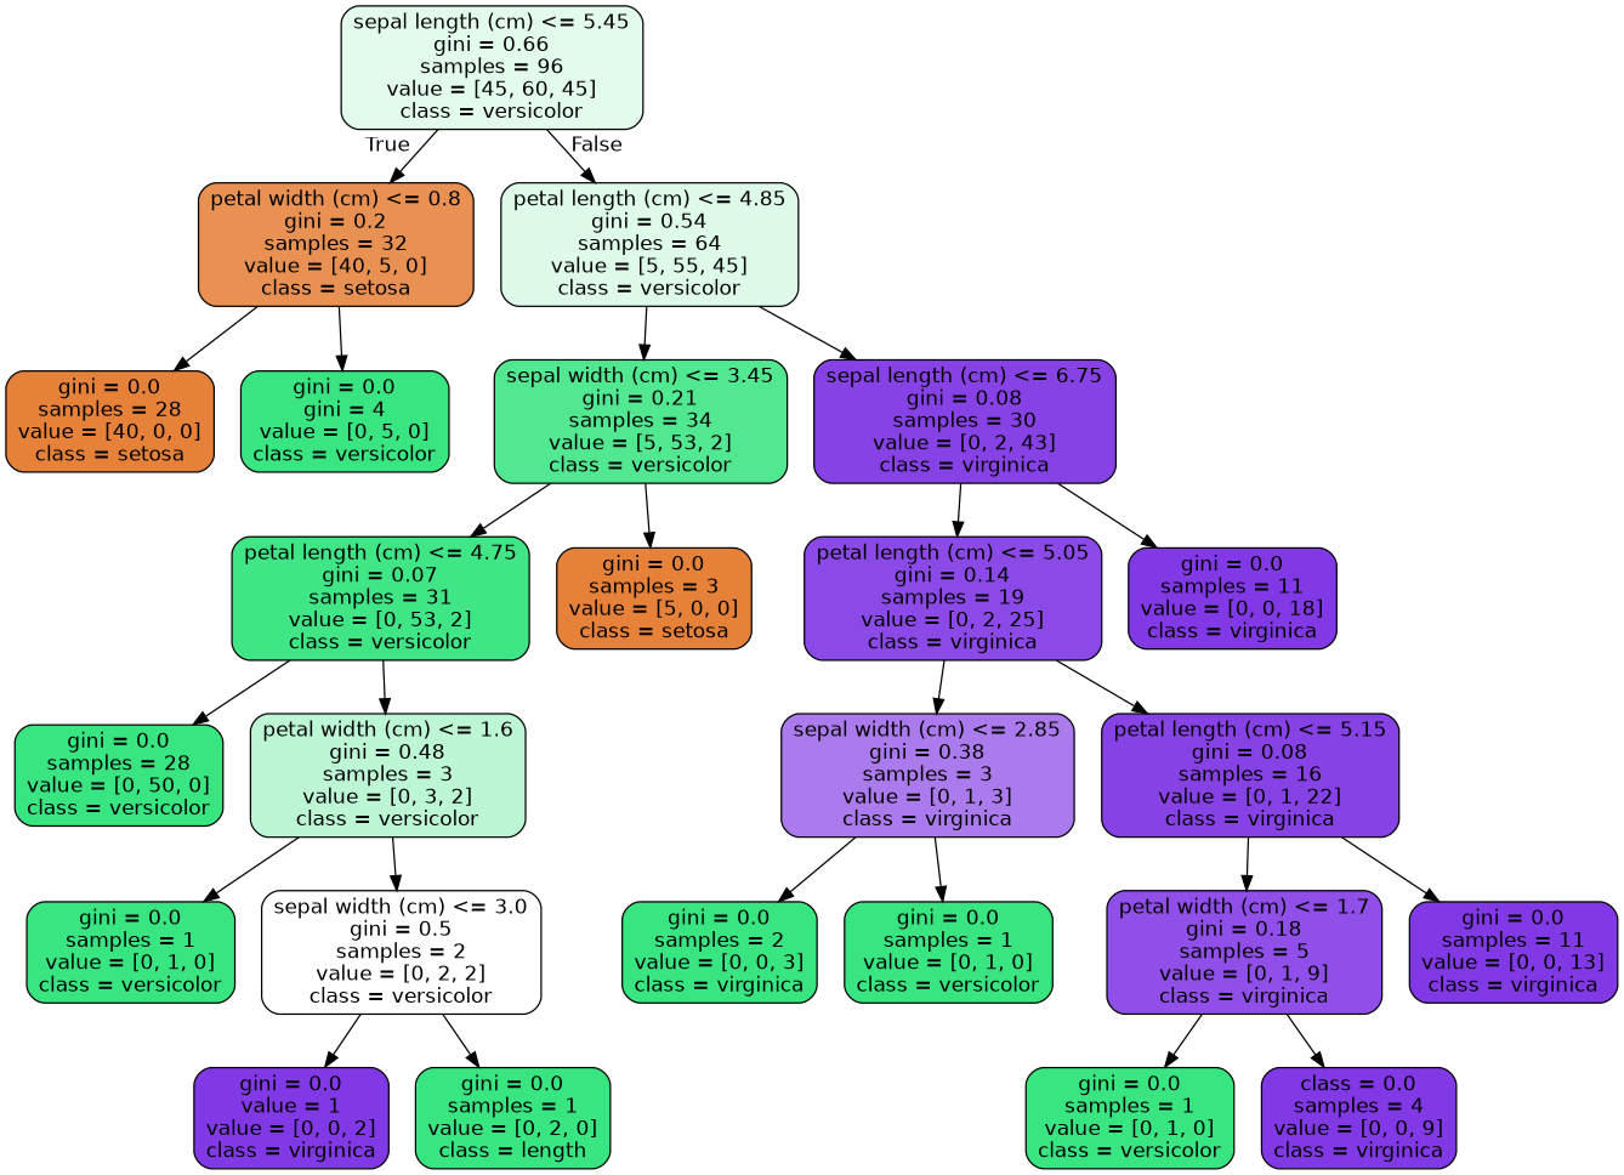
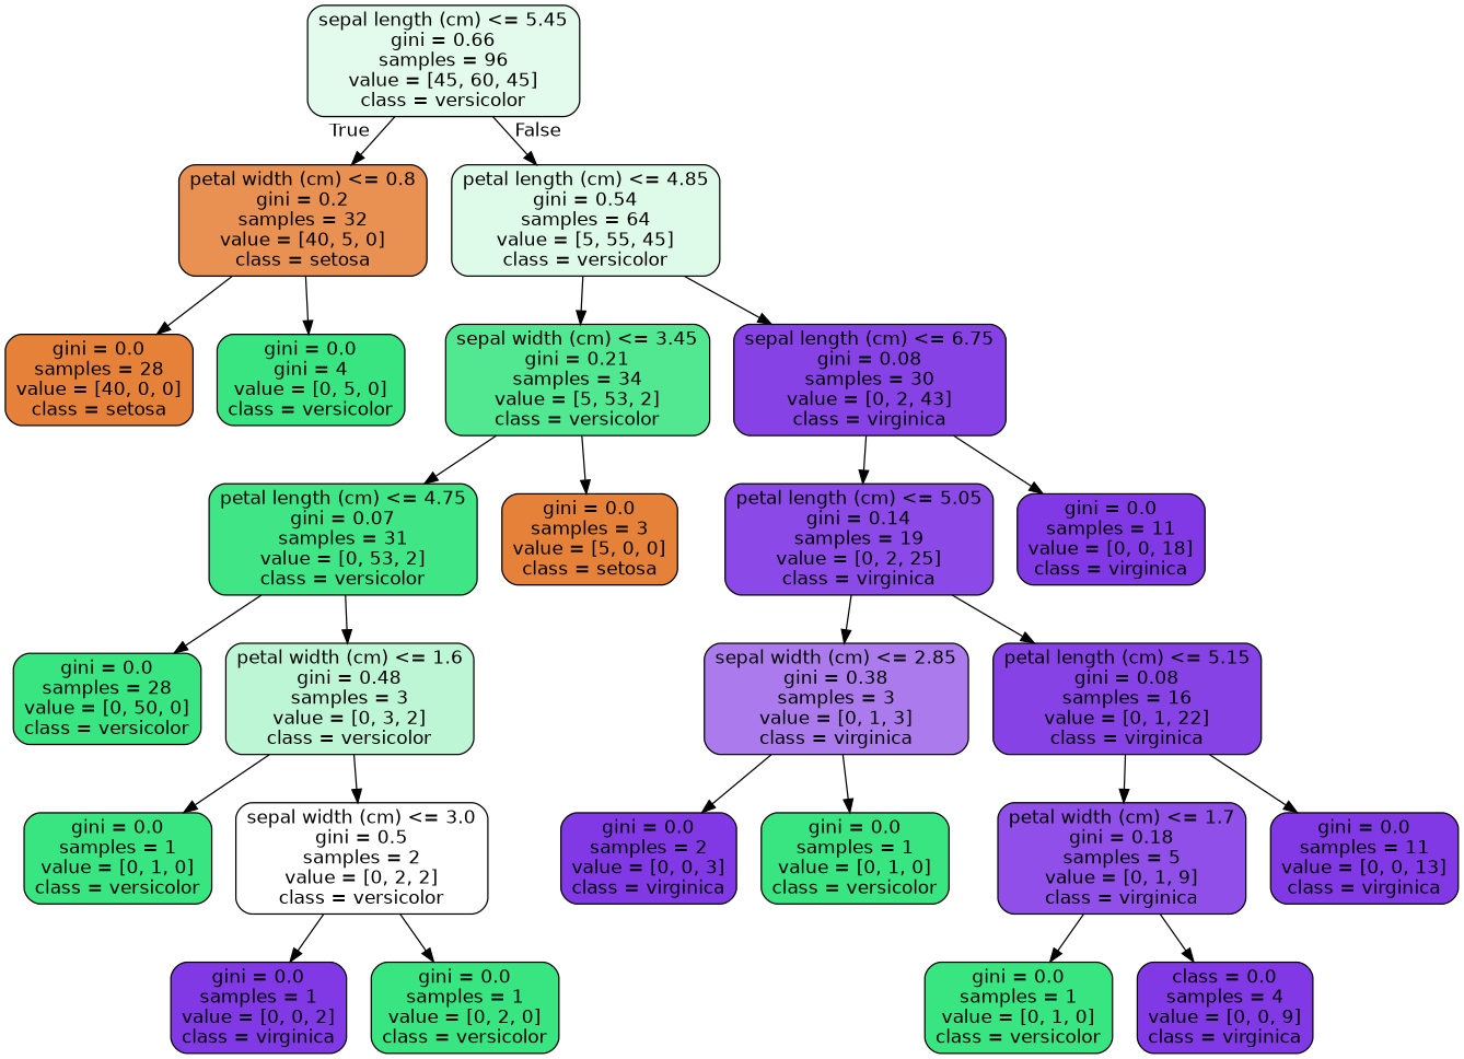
  digraph {
    node [color=black fillcolor="#39e581" fontname=helvetica shape=box style="filled, rounded"]
    edge [fontname=helvetica]
    n1 [fillcolor="#e3fbed" label="sepal length (cm) <= 5.45\ngini = 0.66\nsamples = 96\nvalue = [45, 60, 45]\nclass = versicolor"]
    n2 [fillcolor="#e89152" label="petal width (cm) <= 0.8\ngini = 0.2\nsamples = 32\nvalue = [40, 5, 0]\nclass = setosa"]
    n3 [fillcolor="#defbea" label="petal length (cm) <= 4.85\ngini = 0.54\nsamples = 64\nvalue = [5, 55, 45]\nclass = versicolor"]
    n4 [fillcolor="#e58139" label="gini = 0.0\nsamples = 28\nvalue = [40, 0, 0]\nclass = setosa"]
    n5 [label="gini = 0.0\ngini = 4\nvalue = [0, 5, 0]\nclass = versicolor"]
    n6 [fillcolor="#52e891" label="sepal width (cm) <= 3.45\ngini = 0.21\nsamples = 34\nvalue = [5, 53, 2]\nclass = versicolor"]
    n7 [fillcolor="#8742e6" label="sepal length (cm) <= 6.75\ngini = 0.08\nsamples = 30\nvalue = [0, 2, 43]\nclass = virginica"]
    n8 [fillcolor="#40e686" label="petal length (cm) <= 4.75\ngini = 0.07\nsamples = 31\nvalue = [0, 53, 2]\nclass = versicolor"]
    n9 [fillcolor="#e58139" label="gini = 0.0\nsamples = 3\nvalue = [5, 0, 0]\nclass = setosa"]
    n10 [fillcolor="#8b49e7" label="petal length (cm) <= 5.05\ngini = 0.14\nsamples = 19\nvalue = [0, 2, 25]\nclass = virginica"]
    n11 [fillcolor="#8139e5" label="gini = 0.0\nsamples = 11\nvalue = [0, 0, 18]\nclass = virginica"]
    n12 [label="gini = 0.0\nsamples = 28\nvalue = [0, 50, 0]\nclass = versicolor"]
    n13 [fillcolor="#bdf6d5" label="petal width (cm) <= 1.6\ngini = 0.48\nsamples = 3\nvalue = [0, 3, 2]\nclass = versicolor"]
    n14 [label="gini = 0.0\nsamples = 1\nvalue = [0, 1, 0]\nclass = versicolor"]
    n15 [fillcolor="#ffffff" label="sepal width (cm) <= 3.0\ngini = 0.5\nsamples = 2\nvalue = [0, 2, 2]\nclass = versicolor"]
-   n16 [fillcolor="#8139e5" label="gini = 0.0\nvalue = 1\nvalue = [0, 0, 2]\nclass = virginica"]
-   n17 [label="gini = 0.0\nsamples = 1\nvalue = [0, 2, 0]\nclass = length"]
+   n16 [fillcolor="#8139e5" label="gini = 0.0\nsamples = 1\nvalue = [0, 0, 2]\nclass = virginica"]
+   n17 [label="gini = 0.0\nsamples = 1\nvalue = [0, 2, 0]\nclass = versicolor"]
    n18 [fillcolor="#ab7bee" label="sepal width (cm) <= 2.85\ngini = 0.38\nsamples = 3\nvalue = [0, 1, 3]\nclass = virginica"]
    n19 [fillcolor="#8742e6" label="petal length (cm) <= 5.15\ngini = 0.08\nsamples = 16\nvalue = [0, 1, 22]\nclass = virginica"]
-   n20 [label="gini = 0.0\nsamples = 2\nvalue = [0, 0, 3]\nclass = virginica"]
+   n20 [fillcolor="#8139e5" label="gini = 0.0\nsamples = 2\nvalue = [0, 0, 3]\nclass = virginica"]
    n21 [label="gini = 0.0\nsamples = 1\nvalue = [0, 1, 0]\nclass = versicolor"]
    n22 [fillcolor="#8f4fe8" label="petal width (cm) <= 1.7\ngini = 0.18\nsamples = 5\nvalue = [0, 1, 9]\nclass = virginica"]
    n23 [fillcolor="#8139e5" label="gini = 0.0\nsamples = 11\nvalue = [0, 0, 13]\nclass = virginica"]
    n24 [label="gini = 0.0\nsamples = 1\nvalue = [0, 1, 0]\nclass = versicolor"]
    n25 [fillcolor="#8139e5" label="class = 0.0\nsamples = 4\nvalue = [0, 0, 9]\nclass = virginica"]
    n1 -> n2 [headlabel=True labelangle=45 labeldistance=2.5]
    n1 -> n3 [headlabel=False labelangle=-45 labeldistance=2.5]
    n2 -> n4
    n2 -> n5
    n3 -> n6
    n3 -> n7
    n6 -> n8
    n6 -> n9
    n7 -> n10
    n7 -> n11
    n8 -> n12
    n8 -> n13
    n10 -> n18
    n10 -> n19
    n13 -> n14
    n13 -> n15
    n15 -> n16
    n15 -> n17
    n18 -> n20
    n18 -> n21
    n19 -> n22
    n19 -> n23
    n22 -> n24
    n22 -> n25
  }
